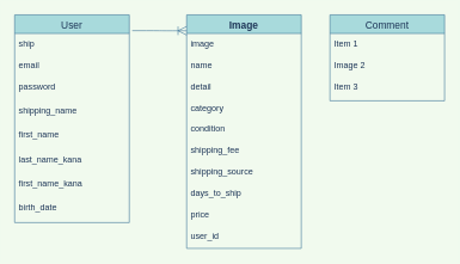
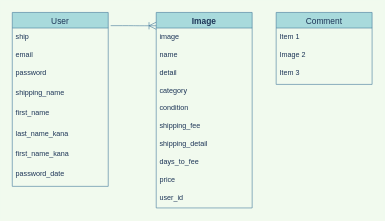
  <mxCell id="0" />
  <mxCell id="1" parent="0" />
  <mxCell id="2" value="User" style="swimlane;fontStyle=0;childLayout=stackLayout;horizontal=1;startSize=26;horizontalStack=0;resizeParent=1;resizeParentMax=0;resizeLast=0;collapsible=1;marginBottom=0;align=center;fontSize=14;fillColor=#A8DADC;strokeColor=#457B9D;fontColor=#1D3557;" parent="1" vertex="1"><mxGeometry x="20" y="20" width="160" height="290" as="geometry" /></mxCell>
  <mxCell id="3" value="ship" style="text;strokeColor=none;fillColor=none;spacingLeft=4;spacingRight=4;overflow=hidden;rotatable=0;points=[[0,0.5],[1,0.5]];portConstraint=eastwest;fontSize=12;fontColor=#1D3557;" parent="2" vertex="1"><mxGeometry y="26" width="160" height="30" as="geometry" /></mxCell>
  <mxCell id="4" value="email" style="text;strokeColor=none;fillColor=none;spacingLeft=4;spacingRight=4;overflow=hidden;rotatable=0;points=[[0,0.5],[1,0.5]];portConstraint=eastwest;fontSize=12;align=left;fontColor=#1D3557;" parent="2" vertex="1"><mxGeometry y="56" width="160" height="30" as="geometry" /></mxCell>
  <mxCell id="5" value="password" style="text;strokeColor=none;fillColor=none;spacingLeft=4;spacingRight=4;overflow=hidden;rotatable=0;points=[[0,0.5],[1,0.5]];portConstraint=eastwest;fontSize=12;fontColor=#1D3557;" parent="2" vertex="1"><mxGeometry y="86" width="160" height="34" as="geometry" /></mxCell>
  <mxCell id="6" value="shipping_name" style="text;strokeColor=none;fillColor=none;spacingLeft=4;spacingRight=4;overflow=hidden;rotatable=0;points=[[0,0.5],[1,0.5]];portConstraint=eastwest;fontSize=12;fontColor=#1D3557;" parent="2" vertex="1"><mxGeometry y="120" width="160" height="34" as="geometry" /></mxCell>
  <mxCell id="7" value="first_name" style="text;strokeColor=none;fillColor=none;spacingLeft=4;spacingRight=4;overflow=hidden;rotatable=0;points=[[0,0.5],[1,0.5]];portConstraint=eastwest;fontSize=12;fontColor=#1D3557;" parent="2" vertex="1"><mxGeometry y="154" width="160" height="34" as="geometry" /></mxCell>
  <mxCell id="8" value="last_name_kana" style="text;strokeColor=none;fillColor=none;spacingLeft=4;spacingRight=4;overflow=hidden;rotatable=0;points=[[0,0.5],[1,0.5]];portConstraint=eastwest;fontSize=12;fontColor=#1D3557;" parent="2" vertex="1"><mxGeometry y="188" width="160" height="34" as="geometry" /></mxCell>
  <mxCell id="9" value="first_name_kana" style="text;strokeColor=none;fillColor=none;spacingLeft=4;spacingRight=4;overflow=hidden;rotatable=0;points=[[0,0.5],[1,0.5]];portConstraint=eastwest;fontSize=12;fontColor=#1D3557;" parent="2" vertex="1"><mxGeometry y="222" width="160" height="34" as="geometry" /></mxCell>
- <mxCell id="10" value="birth_date" style="text;strokeColor=none;fillColor=none;spacingLeft=4;spacingRight=4;overflow=hidden;rotatable=0;points=[[0,0.5],[1,0.5]];portConstraint=eastwest;fontSize=12;fontColor=#1D3557;" parent="2" vertex="1"><mxGeometry y="256" width="160" height="34" as="geometry" /></mxCell>
+ <mxCell id="10" value="password_date" style="text;strokeColor=none;fillColor=none;spacingLeft=4;spacingRight=4;overflow=hidden;rotatable=0;points=[[0,0.5],[1,0.5]];portConstraint=eastwest;fontSize=12;fontColor=#1D3557;" parent="2" vertex="1"><mxGeometry y="256" width="160" height="34" as="geometry" /></mxCell>
  <mxCell id="11" value="Image" style="swimlane;fontStyle=1;childLayout=stackLayout;horizontal=1;startSize=26;horizontalStack=0;resizeParent=1;resizeParentMax=0;resizeLast=0;collapsible=1;marginBottom=0;align=center;fontSize=14;fillColor=#A8DADC;strokeColor=#457B9D;fontColor=#1D3557;" parent="1" vertex="1"><mxGeometry x="260" y="20" width="160" height="326" as="geometry" /></mxCell>
  <mxCell id="12" value="image" style="text;strokeColor=none;fillColor=none;spacingLeft=4;spacingRight=4;overflow=hidden;rotatable=0;points=[[0,0.5],[1,0.5]];portConstraint=eastwest;fontSize=12;fontColor=#1D3557;" parent="11" vertex="1"><mxGeometry y="26" width="160" height="30" as="geometry" /></mxCell>
  <mxCell id="13" value="name" style="text;strokeColor=none;fillColor=none;spacingLeft=4;spacingRight=4;overflow=hidden;rotatable=0;points=[[0,0.5],[1,0.5]];portConstraint=eastwest;fontSize=12;fontColor=#1D3557;" parent="11" vertex="1"><mxGeometry y="56" width="160" height="30" as="geometry" /></mxCell>
  <mxCell id="14" value="detail" style="text;strokeColor=none;fillColor=none;spacingLeft=4;spacingRight=4;overflow=hidden;rotatable=0;points=[[0,0.5],[1,0.5]];portConstraint=eastwest;fontSize=12;fontColor=#1D3557;" parent="11" vertex="1"><mxGeometry y="86" width="160" height="30" as="geometry" /></mxCell>
  <mxCell id="15" value="category" style="text;strokeColor=none;fillColor=none;spacingLeft=4;spacingRight=4;overflow=hidden;rotatable=0;points=[[0,0.5],[1,0.5]];portConstraint=eastwest;fontSize=12;fontColor=#1D3557;" parent="11" vertex="1"><mxGeometry y="116" width="160" height="30" as="geometry" /></mxCell>
  <mxCell id="16" value="condition" style="text;strokeColor=none;fillColor=none;spacingLeft=4;spacingRight=4;overflow=hidden;rotatable=0;points=[[0,0.5],[1,0.5]];portConstraint=eastwest;fontSize=12;fontColor=#1D3557;" parent="11" vertex="1"><mxGeometry y="146" width="160" height="30" as="geometry" /></mxCell>
  <mxCell id="17" value="shipping_fee" style="text;strokeColor=none;fillColor=none;spacingLeft=4;spacingRight=4;overflow=hidden;rotatable=0;points=[[0,0.5],[1,0.5]];portConstraint=eastwest;fontSize=12;fontColor=#1D3557;" parent="11" vertex="1"><mxGeometry y="176" width="160" height="30" as="geometry" /></mxCell>
- <mxCell id="18" value="shipping_source" style="text;strokeColor=none;fillColor=none;spacingLeft=4;spacingRight=4;overflow=hidden;rotatable=0;points=[[0,0.5],[1,0.5]];portConstraint=eastwest;fontSize=12;fontColor=#1D3557;" parent="11" vertex="1"><mxGeometry y="206" width="160" height="30" as="geometry" /></mxCell>
- <mxCell id="19" value="days_to_ship" style="text;strokeColor=none;fillColor=none;spacingLeft=4;spacingRight=4;overflow=hidden;rotatable=0;points=[[0,0.5],[1,0.5]];portConstraint=eastwest;fontSize=12;fontColor=#1D3557;" parent="11" vertex="1"><mxGeometry y="236" width="160" height="30" as="geometry" /></mxCell>
+ <mxCell id="18" value="shipping_detail" style="text;strokeColor=none;fillColor=none;spacingLeft=4;spacingRight=4;overflow=hidden;rotatable=0;points=[[0,0.5],[1,0.5]];portConstraint=eastwest;fontSize=12;fontColor=#1D3557;" parent="11" vertex="1"><mxGeometry y="206" width="160" height="30" as="geometry" /></mxCell>
+ <mxCell id="19" value="days_to_fee" style="text;strokeColor=none;fillColor=none;spacingLeft=4;spacingRight=4;overflow=hidden;rotatable=0;points=[[0,0.5],[1,0.5]];portConstraint=eastwest;fontSize=12;fontColor=#1D3557;" parent="11" vertex="1"><mxGeometry y="236" width="160" height="30" as="geometry" /></mxCell>
  <mxCell id="20" value="price" style="text;strokeColor=none;fillColor=none;spacingLeft=4;spacingRight=4;overflow=hidden;rotatable=0;points=[[0,0.5],[1,0.5]];portConstraint=eastwest;fontSize=12;fontColor=#1D3557;" parent="11" vertex="1"><mxGeometry y="266" width="160" height="30" as="geometry" /></mxCell>
  <mxCell id="21" value="user_id" style="text;strokeColor=none;fillColor=none;spacingLeft=4;spacingRight=4;overflow=hidden;rotatable=0;points=[[0,0.5],[1,0.5]];portConstraint=eastwest;fontSize=12;fontColor=#1D3557;" parent="11" vertex="1"><mxGeometry y="296" width="160" height="30" as="geometry" /></mxCell>
  <mxCell id="22" value="Comment" style="swimlane;fontStyle=0;childLayout=stackLayout;horizontal=1;startSize=26;horizontalStack=0;resizeParent=1;resizeParentMax=0;resizeLast=0;collapsible=1;marginBottom=0;align=center;fontSize=14;fillColor=#A8DADC;strokeColor=#457B9D;fontColor=#1D3557;" parent="1" vertex="1"><mxGeometry x="460" y="20" width="160" height="120" as="geometry" /></mxCell>
  <mxCell id="23" value="Item 1" style="text;strokeColor=none;fillColor=none;spacingLeft=4;spacingRight=4;overflow=hidden;rotatable=0;points=[[0,0.5],[1,0.5]];portConstraint=eastwest;fontSize=12;fontColor=#1D3557;" parent="22" vertex="1"><mxGeometry y="26" width="160" height="30" as="geometry" /></mxCell>
  <mxCell id="24" value="Image 2" style="text;strokeColor=none;fillColor=none;spacingLeft=4;spacingRight=4;overflow=hidden;rotatable=0;points=[[0,0.5],[1,0.5]];portConstraint=eastwest;fontSize=12;fontColor=#1D3557;" parent="22" vertex="1"><mxGeometry y="56" width="160" height="30" as="geometry" /></mxCell>
  <mxCell id="25" value="Item 3" style="text;strokeColor=none;fillColor=none;spacingLeft=4;spacingRight=4;overflow=hidden;rotatable=0;points=[[0,0.5],[1,0.5]];portConstraint=eastwest;fontSize=12;fontColor=#1D3557;" parent="22" vertex="1"><mxGeometry y="86" width="160" height="34" as="geometry" /></mxCell>
  <mxCell id="26" value="" style="edgeStyle=entityRelationEdgeStyle;fontSize=12;html=1;endArrow=ERoneToMany;jumpSize=8;startSize=10;endSize=10;entryX=0;entryY=0.068;entryDx=0;entryDy=0;entryPerimeter=0;labelBackgroundColor=#F1FAEE;strokeColor=#457B9D;fontColor=#1D3557;" parent="1" target="11" edge="1"><mxGeometry width="100" height="100" relative="1" as="geometry"><mxPoint x="184" y="42" as="sourcePoint" /><mxPoint x="220" y="180" as="targetPoint" /></mxGeometry></mxCell>
